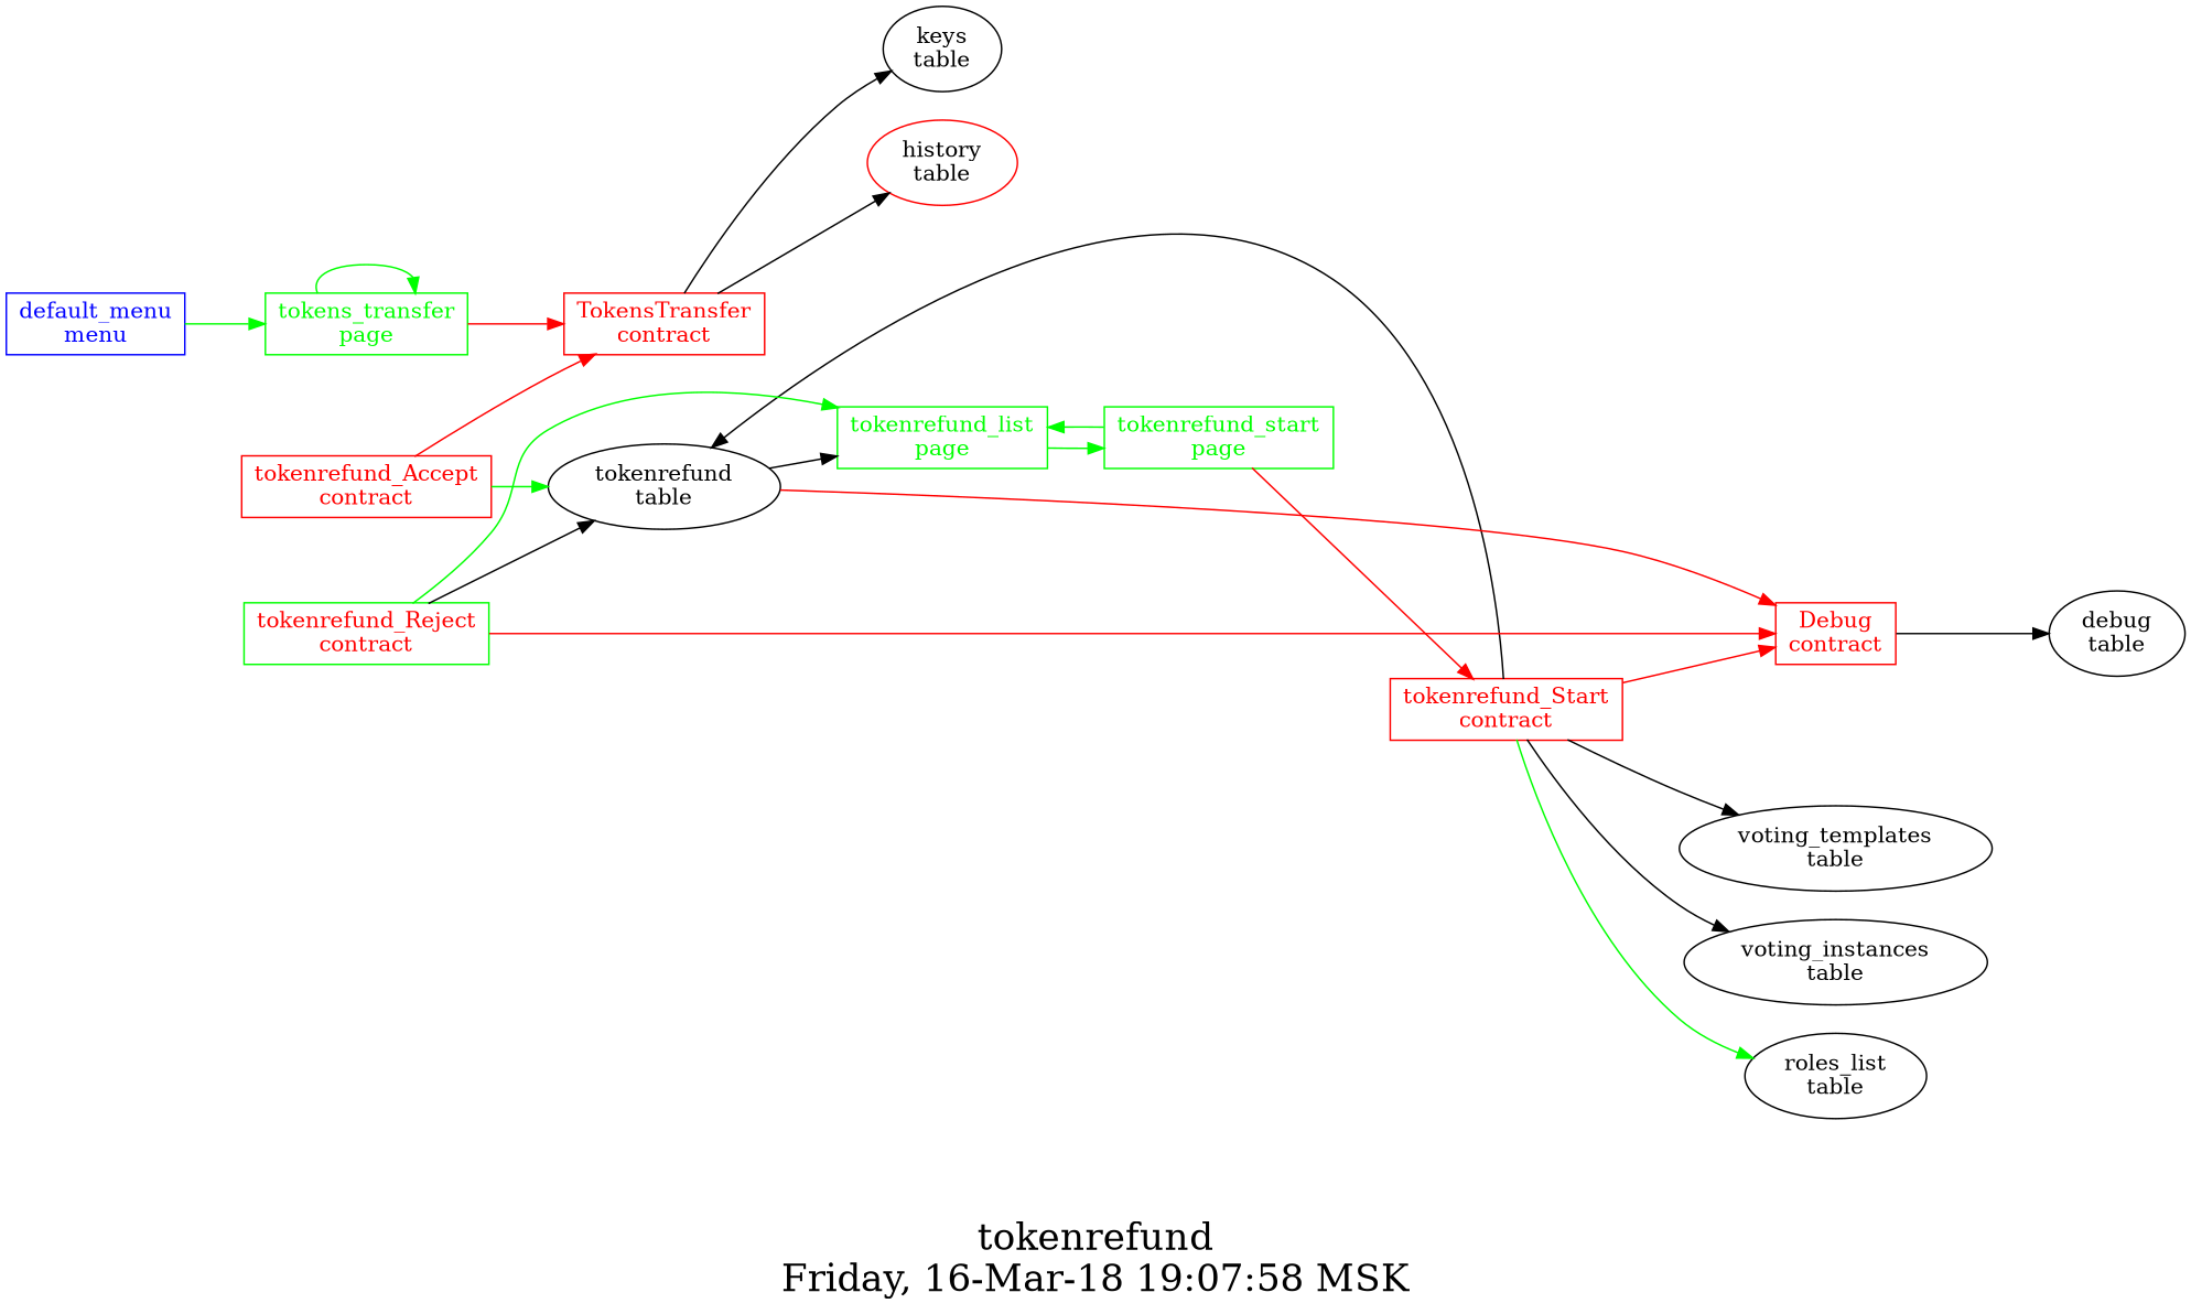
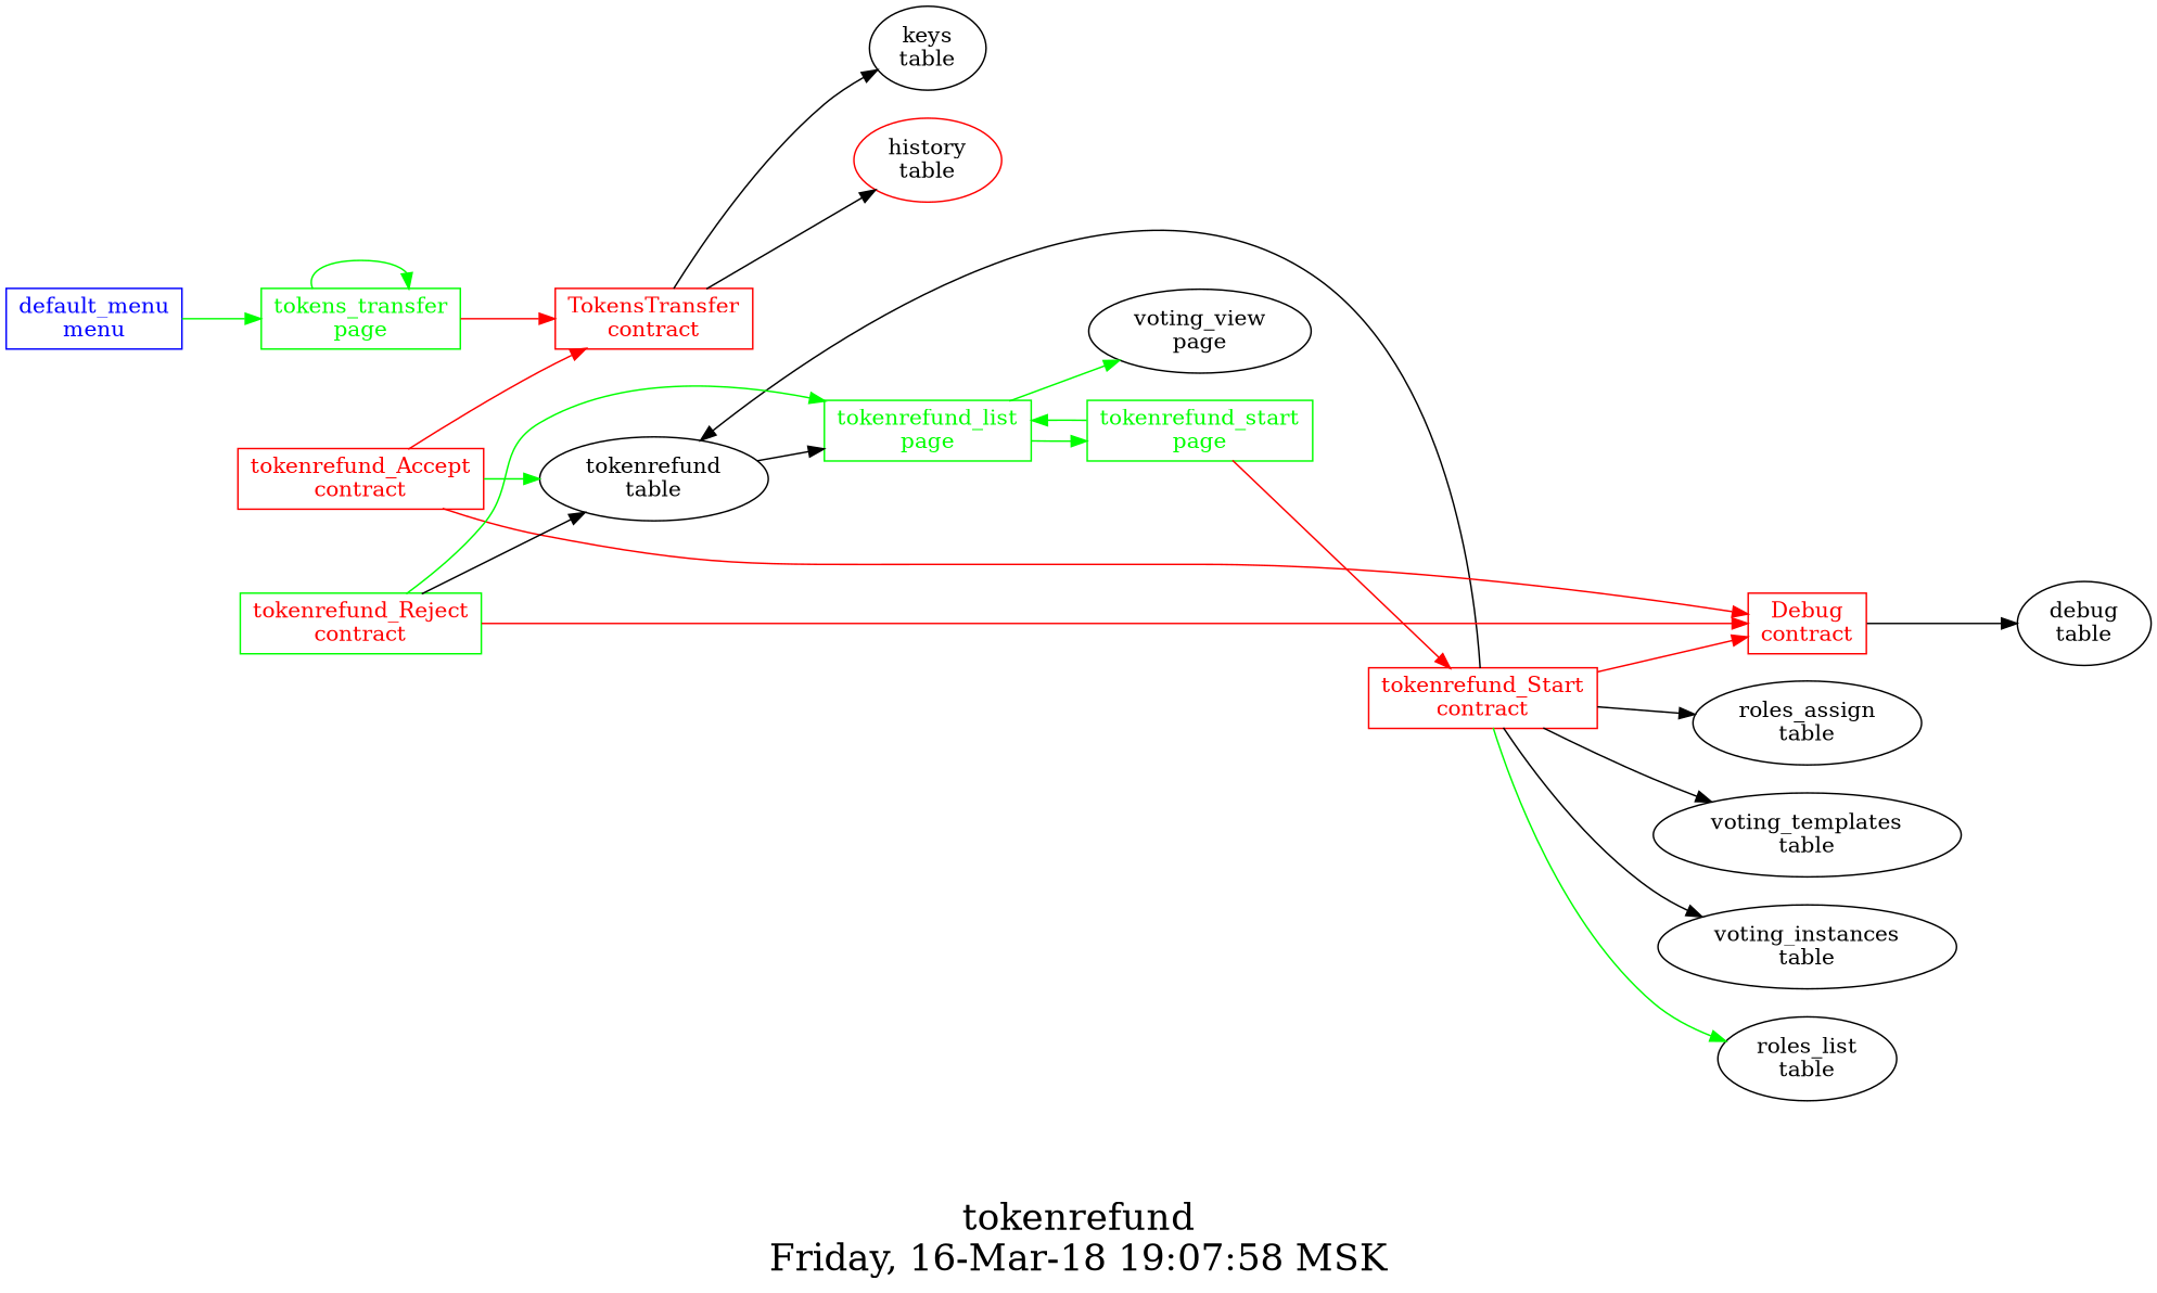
  digraph {
    fontsize=24
    label="tokenrefund\nFriday, 16-Mar-18 19:07:58 MSK"
    nojustify=true
    ordering=out
    rankdir=LR
    "default_menu\nmenu" [color=blue fontcolor=blue group=menus shape=record]
    "tokens_transfer\npage" [color=green fontcolor=green group=pages shape=record]
    "tokenrefund_list\npage" [color=green fontcolor=green group=pages shape=record]
+   "voting_view\npage"
    "tokenrefund_start\npage" [color=green fontcolor=green group=pages shape=record]
    "TokensTransfer\ncontract" [color=red fontcolor=red group=contracts shape=record]
    "tokenrefund_Start\ncontract" [color=red fontcolor=red group=contracts shape=record]
    "keys\ntable"
    "history\ntable" [color=red]
    "tokenrefund\ntable" [group=tables]
    "Debug\ncontract" [color=red fontcolor=red group=contracts shape=record]
+   "roles_assign\ntable"
    "voting_templates\ntable"
    "voting_instances\ntable"
    "roles_list\ntable"
    "debug\ntable" [group=tables]
    "tokenrefund_Accept\ncontract" [color=red fontcolor=red group=contracts shape=record]
    "tokenrefund_Reject\ncontract" [color=green fontcolor=red group=contracts shape=record]
    "default_menu\nmenu" -> "tokens_transfer\npage" [color=green]
    "tokens_transfer\npage" -> "tokens_transfer\npage" [color=green]
    "tokens_transfer\npage" -> "TokensTransfer\ncontract" [color=red]
+   "tokenrefund_list\npage" -> "voting_view\npage" [color=green]
    "tokenrefund_list\npage" -> "tokenrefund_start\npage" [color=green]
    "tokenrefund_start\npage" -> "tokenrefund_list\npage" [color=green]
    "tokenrefund_start\npage" -> "tokenrefund_Start\ncontract" [color=red]
    "TokensTransfer\ncontract" -> "keys\ntable"
    "TokensTransfer\ncontract" -> "history\ntable"
    "tokenrefund_Start\ncontract" -> "tokenrefund\ntable"
    "tokenrefund_Start\ncontract" -> "Debug\ncontract" [color=red]
+   "tokenrefund_Start\ncontract" -> "roles_assign\ntable"
    "tokenrefund_Start\ncontract" -> "voting_templates\ntable"
    "tokenrefund_Start\ncontract" -> "voting_instances\ntable"
    "tokenrefund_Start\ncontract" -> "roles_list\ntable" [color=green]
    "tokenrefund\ntable" -> "tokenrefund_list\npage"
    "Debug\ncontract" -> "debug\ntable"
    "tokenrefund_Accept\ncontract" -> "TokensTransfer\ncontract" [color=red]
    "tokenrefund_Accept\ncontract" -> "tokenrefund\ntable" [color=green]
-   "tokenrefund\ntable" -> "Debug\ncontract" [color=red]
+   "tokenrefund_Accept\ncontract" -> "Debug\ncontract" [color=red]
    "tokenrefund_Reject\ncontract" -> "tokenrefund_list\npage" [color=green]
    "tokenrefund_Reject\ncontract" -> "tokenrefund\ntable"
    "tokenrefund_Reject\ncontract" -> "Debug\ncontract" [color=red]
  }
